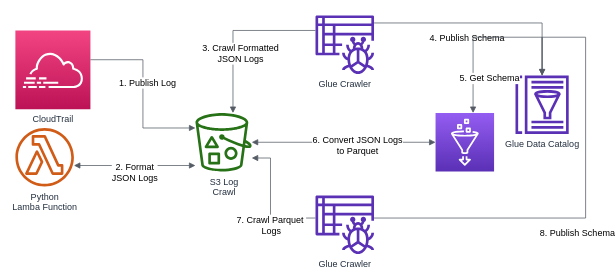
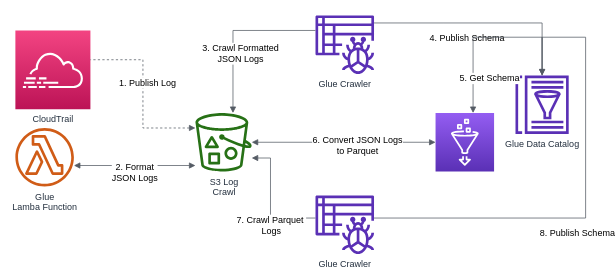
  <mxCell id="0" />
  <mxCell id="1" parent="0" />
  <mxCell id="2" value="CloudTrail" style="outlineConnect=0;fontColor=#232F3E;gradientColor=#F34482;gradientDirection=north;fillColor=#BC1356;strokeColor=#ffffff;dashed=0;verticalLabelPosition=bottom;verticalAlign=top;align=center;html=1;fontSize=12;fontStyle=0;aspect=fixed;shape=mxgraph.aws4.resourceIcon;resIcon=mxgraph.aws4.cloudtrail;" vertex="1" parent="1"><mxGeometry x="20" y="40" width="100" height="105" as="geometry" /></mxCell>
  <mxCell id="3" value="S3 Log&lt;br&gt;Crawl" style="outlineConnect=0;fontColor=#232F3E;gradientColor=none;fillColor=#277116;strokeColor=none;dashed=0;verticalLabelPosition=bottom;verticalAlign=top;align=center;html=1;fontSize=12;fontStyle=0;aspect=fixed;pointerEvents=1;shape=mxgraph.aws4.bucket_with_objects;" vertex="1" parent="1"><mxGeometry x="260" y="150" width="75" height="78" as="geometry" /></mxCell>
- <mxCell id="4" value="Python&lt;br&gt;Lamba Function" style="outlineConnect=0;fontColor=#232F3E;gradientColor=none;fillColor=#D05C17;strokeColor=none;dashed=0;verticalLabelPosition=bottom;verticalAlign=top;align=center;html=1;fontSize=12;fontStyle=0;aspect=fixed;pointerEvents=1;shape=mxgraph.aws4.lambda_function;" vertex="1" parent="1"><mxGeometry x="20" y="170" width="78" height="78" as="geometry" /></mxCell>
+ <mxCell id="4" value="Glue&lt;br&gt;Lamba Function" style="outlineConnect=0;fontColor=#232F3E;gradientColor=none;fillColor=#D05C17;strokeColor=none;dashed=0;verticalLabelPosition=bottom;verticalAlign=top;align=center;html=1;fontSize=12;fontStyle=0;aspect=fixed;pointerEvents=1;shape=mxgraph.aws4.lambda_function;" vertex="1" parent="1"><mxGeometry x="20" y="170" width="78" height="78" as="geometry" /></mxCell>
  <mxCell id="5" value="Glue Crawler" style="outlineConnect=0;fontColor=#232F3E;gradientColor=none;fillColor=#5A30B5;strokeColor=none;dashed=0;verticalLabelPosition=bottom;verticalAlign=top;align=center;html=1;fontSize=12;fontStyle=0;aspect=fixed;pointerEvents=1;shape=mxgraph.aws4.glue_crawlers;" vertex="1" parent="1"><mxGeometry x="420" y="260" width="78" height="78" as="geometry" /></mxCell>
  <mxCell id="6" value="Glue Crawler&lt;br&gt;" style="outlineConnect=0;fontColor=#232F3E;gradientColor=none;fillColor=#5A30B5;strokeColor=none;dashed=0;verticalLabelPosition=bottom;verticalAlign=top;align=center;html=1;fontSize=12;fontStyle=0;aspect=fixed;pointerEvents=1;shape=mxgraph.aws4.glue_crawlers;" vertex="1" parent="1"><mxGeometry x="420" y="20" width="78" height="78" as="geometry" /></mxCell>
  <mxCell id="7" value="Glue Data Catalog" style="outlineConnect=0;fontColor=#232F3E;gradientColor=none;fillColor=#5A30B5;strokeColor=none;dashed=0;verticalLabelPosition=bottom;verticalAlign=top;align=center;html=1;fontSize=12;fontStyle=0;aspect=fixed;pointerEvents=1;shape=mxgraph.aws4.glue_data_catalog;" vertex="1" parent="1"><mxGeometry x="686" y="100" width="72" height="78" as="geometry" /></mxCell>
  <mxCell id="8" value="" style="outlineConnect=0;fontColor=#232F3E;gradientColor=#945DF2;gradientDirection=north;fillColor=#5A30B5;strokeColor=#ffffff;dashed=0;verticalLabelPosition=bottom;verticalAlign=top;align=center;html=1;fontSize=12;fontStyle=0;aspect=fixed;shape=mxgraph.aws4.resourceIcon;resIcon=mxgraph.aws4.glue;" vertex="1" parent="1"><mxGeometry x="580" y="150" width="78" height="78" as="geometry" /></mxCell>
- <mxCell id="9" value="" style="edgeStyle=orthogonalEdgeStyle;html=1;endArrow=none;elbow=vertical;startArrow=block;startFill=1;strokeColor=#545B64;rounded=0;" edge="1" parent="1" source="3" target="2"><mxGeometry width="100" relative="1" as="geometry"><mxPoint x="320" y="280" as="sourcePoint" /><mxPoint x="230" y="330" as="targetPoint" /><Array as="points"><mxPoint x="190" y="170" /><mxPoint x="190" y="79" /></Array></mxGeometry></mxCell>
+ <mxCell id="9" value="" style="edgeStyle=orthogonalEdgeStyle;html=1;endArrow=none;elbow=vertical;startArrow=block;startFill=1;strokeColor=#545B64;rounded=0;dashed=1;" edge="1" parent="1" source="3" target="2"><mxGeometry width="100" relative="1" as="geometry"><mxPoint x="320" y="280" as="sourcePoint" /><mxPoint x="230" y="330" as="targetPoint" /><Array as="points"><mxPoint x="190" y="170" /><mxPoint x="190" y="79" /></Array></mxGeometry></mxCell>
  <mxCell id="10" value="1. Publish Log" style="text;html=1;align=center;verticalAlign=middle;resizable=0;points=[];labelBackgroundColor=#ffffff;" vertex="1" connectable="0" parent="9"><mxGeometry x="0.13" y="-5" relative="1" as="geometry"><mxPoint as="offset" /></mxGeometry></mxCell>
  <mxCell id="11" value="" style="edgeStyle=orthogonalEdgeStyle;html=1;endArrow=none;elbow=vertical;startArrow=block;startFill=1;strokeColor=#545B64;rounded=0;" edge="1" parent="1" source="3" target="6"><mxGeometry width="100" relative="1" as="geometry"><mxPoint x="330" y="80" as="sourcePoint" /><mxPoint x="390" y="40" as="targetPoint" /><Array as="points"><mxPoint x="310" y="40" /></Array></mxGeometry></mxCell>
  <mxCell id="12" value="3. Crawl Formatted &lt;br&gt;JSON Logs" style="text;html=1;align=center;verticalAlign=middle;resizable=0;points=[];labelBackgroundColor=#ffffff;" vertex="1" connectable="0" parent="11"><mxGeometry x="0.13" y="-5" relative="1" as="geometry"><mxPoint x="-4.93" y="25" as="offset" /></mxGeometry></mxCell>
  <mxCell id="13" value="" style="edgeStyle=orthogonalEdgeStyle;html=1;endArrow=none;elbow=vertical;startArrow=block;startFill=1;strokeColor=#545B64;rounded=0;" edge="1" parent="1" source="7" target="6"><mxGeometry width="100" relative="1" as="geometry"><mxPoint x="320" y="160.075" as="sourcePoint" /><mxPoint x="430.304" y="50" as="targetPoint" /><Array as="points"><mxPoint x="590" y="30" /><mxPoint x="590" y="30" /></Array></mxGeometry></mxCell>
  <mxCell id="14" value="4. Publish Schema" style="text;html=1;align=center;verticalAlign=middle;resizable=0;points=[];labelBackgroundColor=#ffffff;" vertex="1" connectable="0" parent="13"><mxGeometry x="0.13" y="-5" relative="1" as="geometry"><mxPoint x="-4.93" y="25" as="offset" /></mxGeometry></mxCell>
  <mxCell id="15" value="" style="edgeStyle=orthogonalEdgeStyle;html=1;endArrow=block;elbow=vertical;startArrow=block;startFill=1;endFill=1;strokeColor=#545B64;rounded=0;" edge="1" parent="1" source="3" target="8"><mxGeometry width="100" relative="1" as="geometry"><mxPoint x="398" y="188.5" as="sourcePoint" /><mxPoint x="498" y="188.5" as="targetPoint" /><Array as="points" /></mxGeometry></mxCell>
  <mxCell id="16" value="6. Convert JSON Logs&lt;br&gt;to Parquet" style="text;html=1;align=center;verticalAlign=middle;resizable=0;points=[];labelBackgroundColor=#ffffff;" vertex="1" connectable="0" parent="15"><mxGeometry x="0.151" y="-3" relative="1" as="geometry"><mxPoint as="offset" /></mxGeometry></mxCell>
  <mxCell id="17" value="" style="edgeStyle=orthogonalEdgeStyle;html=1;endArrow=none;elbow=vertical;startArrow=block;startFill=1;strokeColor=#545B64;rounded=0;" edge="1" parent="1" source="8" target="7"><mxGeometry width="100" relative="1" as="geometry"><mxPoint x="618.42" y="300" as="sourcePoint" /><mxPoint x="429.996" y="300" as="targetPoint" /><Array as="points"><mxPoint x="630" y="49" /></Array></mxGeometry></mxCell>
  <mxCell id="18" value="5. Get Schema" style="text;html=1;align=center;verticalAlign=middle;resizable=0;points=[];labelBackgroundColor=#ffffff;" vertex="1" connectable="0" parent="17"><mxGeometry x="0.13" y="-5" relative="1" as="geometry"><mxPoint x="-16" y="49" as="offset" /></mxGeometry></mxCell>
  <mxCell id="19" value="" style="edgeStyle=orthogonalEdgeStyle;html=1;endArrow=none;elbow=vertical;startArrow=block;startFill=1;strokeColor=#545B64;rounded=0;" edge="1" parent="1" source="3" target="5"><mxGeometry width="100" relative="1" as="geometry"><mxPoint x="320" y="160.075" as="sourcePoint" /><mxPoint x="430.304" y="50" as="targetPoint" /><Array as="points"><mxPoint x="360" y="210" /><mxPoint x="360" y="290" /></Array></mxGeometry></mxCell>
  <mxCell id="20" value="7. Crawl Parquet&amp;nbsp;&lt;br&gt;Logs" style="text;html=1;align=center;verticalAlign=middle;resizable=0;points=[];labelBackgroundColor=#ffffff;" vertex="1" connectable="0" parent="19"><mxGeometry x="0.13" y="-5" relative="1" as="geometry"><mxPoint x="5" y="22" as="offset" /></mxGeometry></mxCell>
  <mxCell id="21" value="" style="edgeStyle=orthogonalEdgeStyle;html=1;endArrow=none;elbow=vertical;startArrow=block;startFill=1;strokeColor=#545B64;rounded=0;" edge="1" parent="1" source="7" target="5"><mxGeometry width="100" relative="1" as="geometry"><mxPoint x="768.42" y="320" as="sourcePoint" /><mxPoint x="579.996" y="320" as="targetPoint" /><Array as="points"><mxPoint x="780" y="49" /><mxPoint x="780" y="290" /></Array></mxGeometry></mxCell>
  <mxCell id="22" value="8. Publish Schema" style="text;html=1;align=center;verticalAlign=middle;resizable=0;points=[];labelBackgroundColor=#ffffff;" vertex="1" connectable="0" parent="21"><mxGeometry x="0.13" y="-5" relative="1" as="geometry"><mxPoint x="-4.93" y="25" as="offset" /></mxGeometry></mxCell>
  <mxCell id="23" value="" style="edgeStyle=orthogonalEdgeStyle;html=1;endArrow=block;elbow=vertical;startArrow=block;startFill=1;endFill=1;strokeColor=#545B64;rounded=0;" edge="1" parent="1" source="4" target="3"><mxGeometry width="100" relative="1" as="geometry"><mxPoint x="350" y="380" as="sourcePoint" /><mxPoint x="450" y="380" as="targetPoint" /><Array as="points"><mxPoint x="150" y="220" /><mxPoint x="150" y="220" /></Array></mxGeometry></mxCell>
  <mxCell id="24" value="2. Format &lt;br&gt;JSON Logs" style="text;html=1;align=center;verticalAlign=middle;resizable=0;points=[];labelBackgroundColor=#ffffff;" vertex="1" connectable="0" parent="23"><mxGeometry x="-0.185" y="-5" relative="1" as="geometry"><mxPoint x="15" y="3" as="offset" /></mxGeometry></mxCell>
